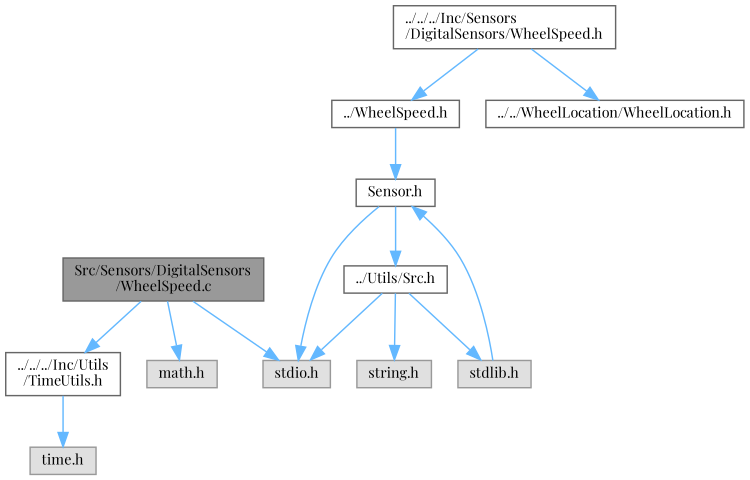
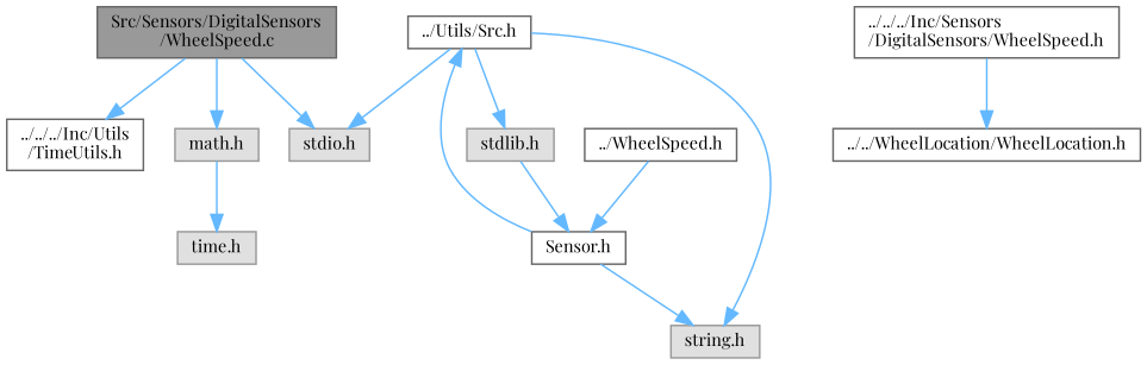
  digraph {
    fontname="Playfair Display"
    node [color=grey40 fillcolor=white fontname="Playfair Display" fontsize=10 shape=box style=filled]
    edge [color=steelblue1 fontname="Playfair Display" fontsize=10 labelfontname=Helvetica labelfontsize=10 style=solid]
    n1 [color=gray40 fillcolor=grey60 fontcolor=black height=0.2 label="Src/Sensors/DigitalSensors\l/WheelSpeed.c" width=0.4]
    n2 [color=grey60 fillcolor="#E0E0E0" height=0.2 label="stdio.h" width=0.4]
    n3 [height=0.2 label="../../../Inc/Utils\l/TimeUtils.h" width=0.4]
    n4 [color=grey60 fillcolor="#E0E0E0" height=0.2 label="math.h" width=0.4]
    n5 [height=0.2 label="../../../Inc/Sensors\l/DigitalSensors/WheelSpeed.h" width=0.4]
    n6 [height=0.2 label="../WheelSpeed.h" width=0.4]
    n7 [height=0.2 label="../../WheelLocation/WheelLocation.h" width=0.4]
    n8 [color=grey60 fillcolor="#E0E0E0" height=0.2 label="time.h" width=0.4]
    n9 [height=0.2 label="Sensor.h" width=0.4]
    n10 [height=0.2 label="../Utils/Src.h" width=0.4]
    n11 [color=grey60 fillcolor="#E0E0E0" height=0.2 label="stdlib.h" width=0.4]
    n12 [color=grey60 fillcolor="#E0E0E0" height=0.2 label="string.h" width=0.4]
    n1 -> n2
    n1 -> n3
    n1 -> n4
-   n3 -> n8
-   n5 -> n6
+   n4 -> n8
    n5 -> n7
    n6 -> n9
-   n9 -> n2
+   n9 -> n12
    n9 -> n10
    n10 -> n2
    n10 -> n11
    n10 -> n12
    n11 -> n9
  }
